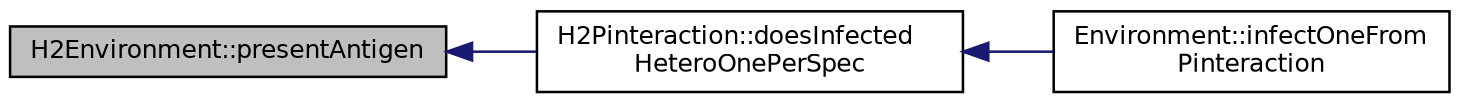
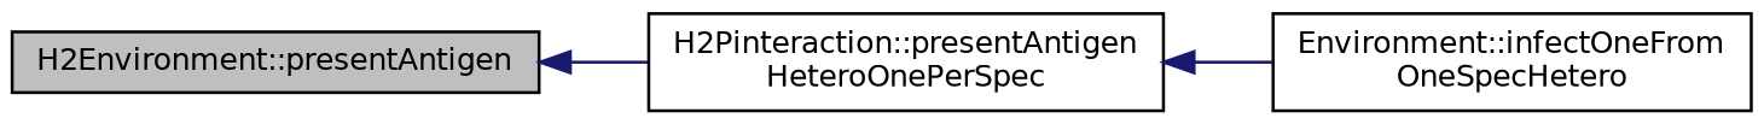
  digraph {
    rankdir=LR
    node [color=black fillcolor=white fontname=Helvetica fontsize=10 shape=record style=filled]
    edge [color=midnightblue dir=back fontname=Helvetica fontsize=10 labelfontname=Helvetica labelfontsize=10 style=solid]
    n1 [fillcolor=grey75 fontcolor=black height=0.2 label="H2Environment::presentAntigen" width=0.4]
-   n2 [height=0.2 label="H2Pinteraction::doesInfected\lHeteroOnePerSpec" width=0.4]
-   n3 [height=0.2 label="Environment::infectOneFrom\lPinteraction" width=0.4]
+   n2 [height=0.2 label="H2Pinteraction::presentAntigen\lHeteroOnePerSpec" width=0.4]
+   n3 [height=0.2 label="Environment::infectOneFrom\lOneSpecHetero" width=0.4]
    n1 -> n2
    n2 -> n3
  }
